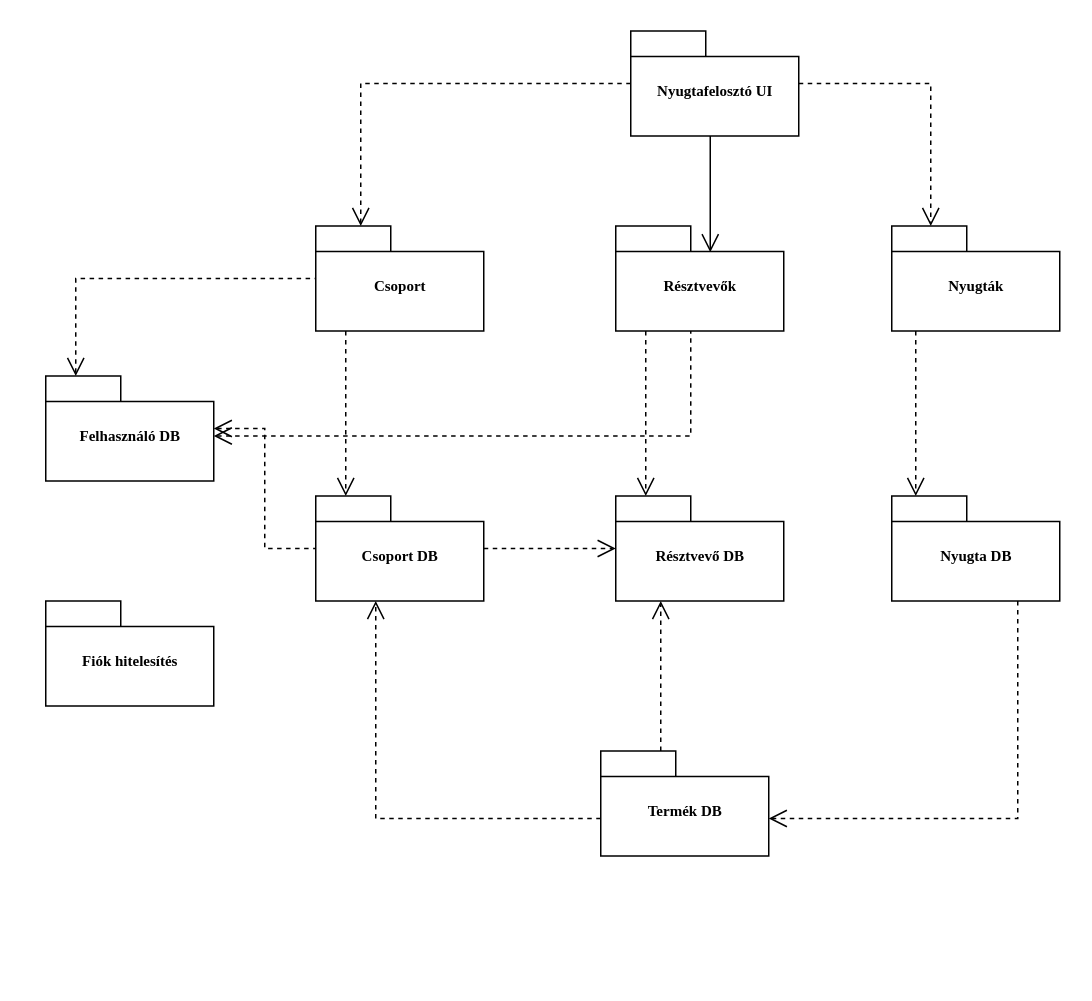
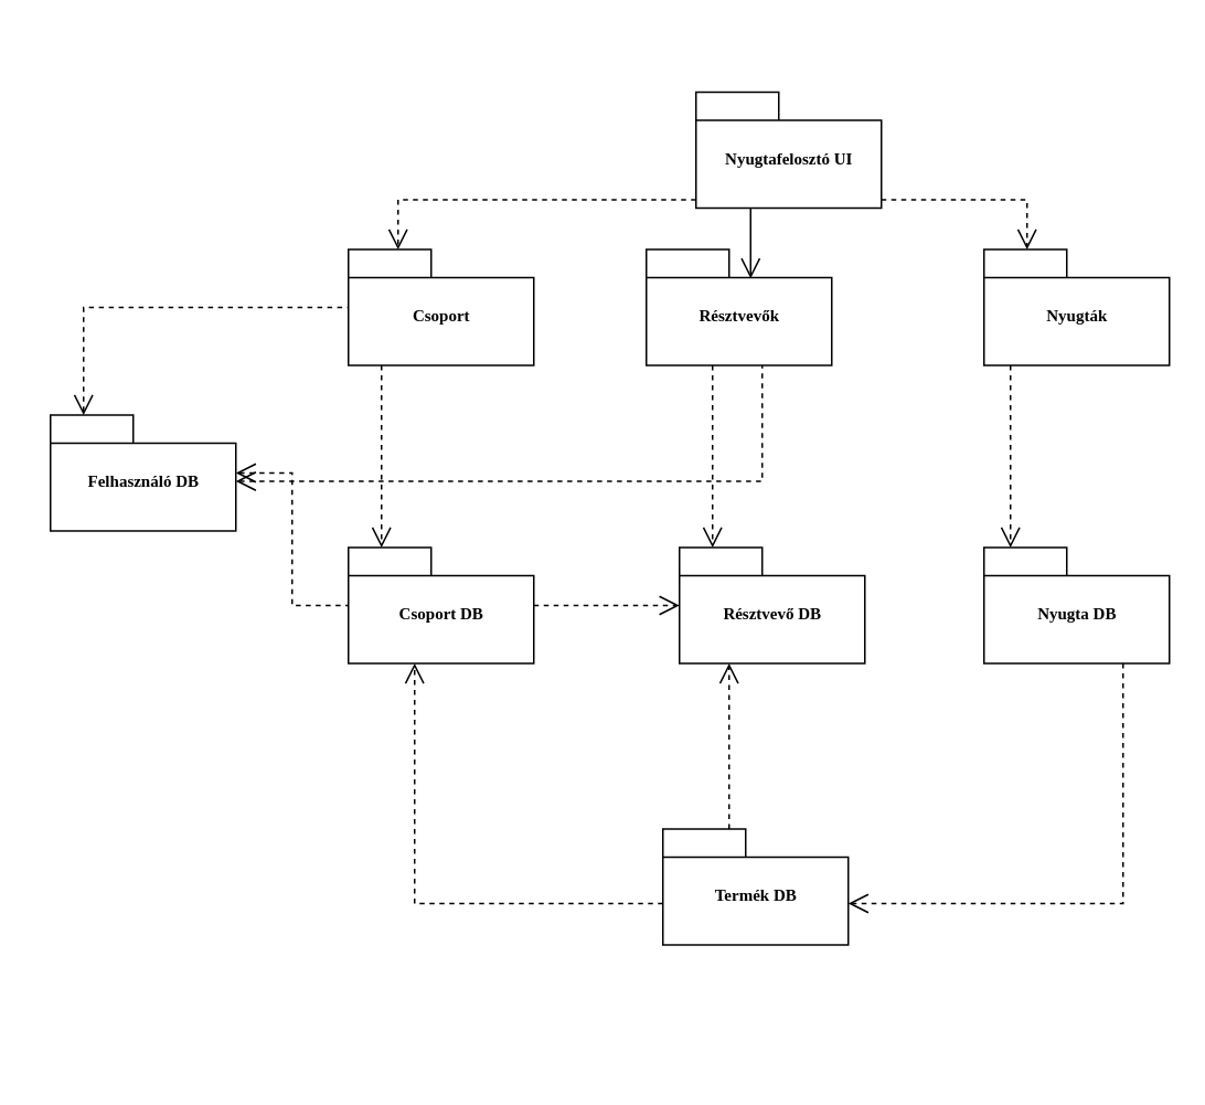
  <mxCell id="0" />
  <mxCell id="1" parent="0" />
  <mxCell id="2" style="edgeStyle=elbowEdgeStyle;rounded=0;html=1;dashed=1;labelBackgroundColor=none;startFill=0;endArrow=open;endFill=0;endSize=10;fontFamily=Verdana;fontSize=10;" parent="1" source="8" target="7" edge="1"><mxGeometry relative="1" as="geometry"><Array as="points"><mxPoint x="440" y="450" /></Array></mxGeometry></mxCell>
  <mxCell id="3" style="edgeStyle=elbowEdgeStyle;rounded=0;html=1;dashed=1;labelBackgroundColor=none;startFill=0;endArrow=open;endFill=0;endSize=10;fontFamily=Verdana;fontSize=10;" parent="1" source="5" edge="1"><mxGeometry relative="1" as="geometry"><Array as="points"><mxPoint x="678" y="390" /></Array><mxPoint x="678" y="410" as="sourcePoint" /><mxPoint x="512" y="545" as="targetPoint" /></mxGeometry></mxCell>
  <mxCell id="4" style="edgeStyle=elbowEdgeStyle;rounded=0;html=1;dashed=1;labelBackgroundColor=none;startFill=0;endArrow=open;endFill=0;endSize=10;fontFamily=Verdana;fontSize=10;" parent="1" source="8" edge="1"><mxGeometry relative="1" as="geometry"><Array as="points"><mxPoint x="250" y="545" /><mxPoint x="400" y="645" /><mxPoint x="130" y="635" /><mxPoint x="20" y="635" /><mxPoint x="100" y="645" /><mxPoint x="510" y="565" /><mxPoint x="290" y="645" /></Array><mxPoint x="330" y="545" as="sourcePoint" /><mxPoint x="250" y="400" as="targetPoint" /></mxGeometry></mxCell>
  <mxCell id="5" value="Nyugta DB" style="shape=folder;fontStyle=1;spacingTop=10;tabWidth=50;tabHeight=17;tabPosition=left;html=1;rounded=0;shadow=0;comic=0;labelBackgroundColor=none;strokeColor=#000000;strokeWidth=1;fillColor=#ffffff;fontFamily=Verdana;fontSize=10;fontColor=#000000;align=center;" parent="1" vertex="1"><mxGeometry x="594" y="330" width="112" height="70" as="geometry" /></mxCell>
  <mxCell id="6" value="Csoport DB" style="shape=folder;fontStyle=1;spacingTop=10;tabWidth=50;tabHeight=17;tabPosition=left;html=1;rounded=0;shadow=0;comic=0;labelBackgroundColor=none;strokeColor=#000000;strokeWidth=1;fillColor=#ffffff;fontFamily=Verdana;fontSize=10;fontColor=#000000;align=center;" parent="1" vertex="1"><mxGeometry x="210" y="330" width="112" height="70" as="geometry" /></mxCell>
  <mxCell id="7" value="Résztvevő DB" style="shape=folder;fontStyle=1;spacingTop=10;tabWidth=50;tabHeight=17;tabPosition=left;html=1;rounded=0;shadow=0;comic=0;labelBackgroundColor=none;strokeColor=#000000;strokeWidth=1;fillColor=#ffffff;fontFamily=Verdana;fontSize=10;fontColor=#000000;align=center;" parent="1" vertex="1"><mxGeometry x="410" y="330" width="112" height="70" as="geometry" /></mxCell>
  <mxCell id="8" value="Termék DB" style="shape=folder;fontStyle=1;spacingTop=10;tabWidth=50;tabHeight=17;tabPosition=left;html=1;rounded=0;shadow=0;comic=0;labelBackgroundColor=none;strokeColor=#000000;strokeWidth=1;fillColor=#ffffff;fontFamily=Verdana;fontSize=10;fontColor=#000000;align=center;" parent="1" vertex="1"><mxGeometry x="400" y="500" width="112" height="70" as="geometry" /></mxCell>
  <mxCell id="9" style="rounded=0;html=1;dashed=1;labelBackgroundColor=none;startFill=0;endArrow=open;endFill=0;endSize=10;fontFamily=Verdana;fontSize=10;edgeStyle=elbowEdgeStyle;" parent="1" source="6" target="7" edge="1"><mxGeometry relative="1" as="geometry"><mxPoint x="536" y="430" as="sourcePoint" /><mxPoint x="537" y="478" as="targetPoint" /></mxGeometry></mxCell>
  <mxCell id="10" style="edgeStyle=elbowEdgeStyle;rounded=0;html=1;dashed=1;labelBackgroundColor=none;startFill=0;endArrow=none;endFill=0;endSize=10;fontFamily=Verdana;fontSize=10;startArrow=open;startSize=10;" parent="1" source="12" target="6" edge="1"><mxGeometry relative="1" as="geometry" /></mxCell>
  <mxCell id="11" style="edgeStyle=elbowEdgeStyle;rounded=0;orthogonalLoop=1;jettySize=auto;html=1;startArrow=open;startFill=0;endArrow=none;endFill=0;startSize=10;dashed=1;endSize=10;" parent="1" source="12" target="18" edge="1"><mxGeometry relative="1" as="geometry"><Array as="points"><mxPoint x="50" y="230" /><mxPoint x="70" y="220" /><mxPoint x="100" y="290" /></Array></mxGeometry></mxCell>
  <mxCell id="12" value="Felhasználó DB" style="shape=folder;fontStyle=1;spacingTop=10;tabWidth=50;tabHeight=17;tabPosition=left;html=1;rounded=0;shadow=0;comic=0;labelBackgroundColor=none;strokeColor=#000000;strokeWidth=1;fillColor=#ffffff;fontFamily=Verdana;fontSize=10;fontColor=#000000;align=center;" parent="1" vertex="1"><mxGeometry x="30" y="250" width="112" height="70" as="geometry" /></mxCell>
- <mxCell id="13" value="Fiók hitelesítés" style="shape=folder;fontStyle=1;spacingTop=10;tabWidth=50;tabHeight=17;tabPosition=left;html=1;rounded=0;shadow=0;comic=0;labelBackgroundColor=none;strokeColor=#000000;strokeWidth=1;fillColor=#ffffff;fontFamily=Verdana;fontSize=10;fontColor=#000000;align=center;" parent="1" vertex="1"><mxGeometry x="30" y="400" width="112" height="70" as="geometry" /></mxCell>
  <mxCell id="14" style="edgeStyle=elbowEdgeStyle;rounded=0;html=1;entryX=0.559;entryY=0.251;entryPerimeter=0;dashed=0;labelBackgroundColor=none;startFill=0;endArrow=open;endFill=0;endSize=10;fontFamily=Verdana;fontSize=10;" parent="1" source="17" target="19" edge="1"><mxGeometry relative="1" as="geometry" /></mxCell>
  <mxCell id="15" style="edgeStyle=elbowEdgeStyle;rounded=0;html=1;dashed=1;labelBackgroundColor=none;startFill=0;endArrow=open;endFill=0;endSize=10;fontFamily=Verdana;fontSize=10;" parent="1" source="17" target="20" edge="1"><mxGeometry relative="1" as="geometry"><Array as="points"><mxPoint x="620" y="120" /><mxPoint x="600" y="60" /><mxPoint x="630" y="90" /></Array></mxGeometry></mxCell>
  <mxCell id="16" style="edgeStyle=elbowEdgeStyle;rounded=0;html=1;dashed=1;labelBackgroundColor=none;startFill=0;endArrow=open;endFill=0;endSize=10;fontFamily=Verdana;fontSize=10;" parent="1" source="17" target="18" edge="1"><mxGeometry relative="1" as="geometry"><Array as="points"><mxPoint x="240" y="120" /><mxPoint x="290" y="110" /></Array></mxGeometry></mxCell>
- <mxCell id="17" value="Nyugtafelosztó UI" style="shape=folder;fontStyle=1;spacingTop=10;tabWidth=50;tabHeight=17;tabPosition=left;html=1;rounded=0;shadow=0;comic=0;labelBackgroundColor=none;strokeColor=#000000;strokeWidth=1;fillColor=#ffffff;fontFamily=Verdana;fontSize=10;fontColor=#000000;align=center;" parent="1" vertex="1"><mxGeometry x="420" y="20" width="112" height="70" as="geometry" /></mxCell>
+ <mxCell id="17" value="Nyugtafelosztó UI" style="shape=folder;fontStyle=1;spacingTop=10;tabWidth=50;tabHeight=17;tabPosition=left;html=1;rounded=0;shadow=0;comic=0;labelBackgroundColor=none;strokeColor=#000000;strokeWidth=1;fillColor=#ffffff;fontFamily=Verdana;fontSize=10;fontColor=#000000;align=center;" parent="1" vertex="1"><mxGeometry x="420" y="55" width="112" height="70" as="geometry" /></mxCell>
  <mxCell id="18" value="Csoport" style="shape=folder;fontStyle=1;spacingTop=10;tabWidth=50;tabHeight=17;tabPosition=left;html=1;rounded=0;shadow=0;comic=0;labelBackgroundColor=none;strokeColor=#000000;strokeWidth=1;fillColor=#ffffff;fontFamily=Verdana;fontSize=10;fontColor=#000000;align=center;" parent="1" vertex="1"><mxGeometry x="210" y="150" width="112" height="70" as="geometry" /></mxCell>
- <mxCell id="19" value="Résztvevők" style="shape=folder;fontStyle=1;spacingTop=10;tabWidth=50;tabHeight=17;tabPosition=left;html=1;rounded=0;shadow=0;comic=0;labelBackgroundColor=none;strokeColor=#000000;strokeWidth=1;fillColor=#ffffff;fontFamily=Verdana;fontSize=10;fontColor=#000000;align=center;" parent="1" vertex="1"><mxGeometry x="410" y="150" width="112" height="70" as="geometry" /></mxCell>
+ <mxCell id="19" value="Résztvevők" style="shape=folder;fontStyle=1;spacingTop=10;tabWidth=50;tabHeight=17;tabPosition=left;html=1;rounded=0;shadow=0;comic=0;labelBackgroundColor=none;strokeColor=#000000;strokeWidth=1;fillColor=#ffffff;fontFamily=Verdana;fontSize=10;fontColor=#000000;align=center;" parent="1" vertex="1"><mxGeometry x="390" y="150" width="112" height="70" as="geometry" /></mxCell>
  <mxCell id="20" value="Nyugták" style="shape=folder;fontStyle=1;spacingTop=10;tabWidth=50;tabHeight=17;tabPosition=left;html=1;rounded=0;shadow=0;comic=0;labelBackgroundColor=none;strokeColor=#000000;strokeWidth=1;fillColor=#ffffff;fontFamily=Verdana;fontSize=10;fontColor=#000000;align=center;" parent="1" vertex="1"><mxGeometry x="594" y="150" width="112" height="70" as="geometry" /></mxCell>
  <mxCell id="21" style="rounded=0;html=1;dashed=1;labelBackgroundColor=none;startFill=0;endArrow=none;endFill=0;endSize=10;fontFamily=Verdana;fontSize=10;startSize=10;startArrow=open;edgeStyle=elbowEdgeStyle;" parent="1" source="12" target="19" edge="1"><mxGeometry relative="1" as="geometry"><mxPoint x="192" y="355" as="sourcePoint" /><mxPoint x="474" y="355" as="targetPoint" /><Array as="points"><mxPoint x="460" y="290" /><mxPoint x="340" y="320" /><mxPoint x="470" y="260" /><mxPoint x="370" y="280" /></Array></mxGeometry></mxCell>
  <mxCell id="22" style="edgeStyle=elbowEdgeStyle;rounded=0;html=1;dashed=1;labelBackgroundColor=none;startFill=0;endArrow=open;endFill=0;endSize=10;fontFamily=Verdana;fontSize=10;" parent="1" source="18" target="6" edge="1"><mxGeometry relative="1" as="geometry"><mxPoint x="483" y="100" as="sourcePoint" /><mxPoint x="483" y="178" as="targetPoint" /><Array as="points"><mxPoint x="230" y="270" /><mxPoint x="240" y="250" /></Array></mxGeometry></mxCell>
  <mxCell id="23" style="edgeStyle=elbowEdgeStyle;rounded=0;html=1;dashed=1;labelBackgroundColor=none;startFill=0;endArrow=open;endFill=0;endSize=10;fontFamily=Verdana;fontSize=10;" parent="1" source="19" target="7" edge="1"><mxGeometry relative="1" as="geometry"><mxPoint x="493" y="110" as="sourcePoint" /><mxPoint x="493" y="188" as="targetPoint" /><Array as="points"><mxPoint x="430" y="260" /></Array></mxGeometry></mxCell>
  <mxCell id="24" style="edgeStyle=elbowEdgeStyle;rounded=0;html=1;dashed=1;labelBackgroundColor=none;startFill=0;endArrow=open;endFill=0;endSize=10;fontFamily=Verdana;fontSize=10;" parent="1" source="20" target="5" edge="1"><mxGeometry relative="1" as="geometry"><mxPoint x="503" y="120" as="sourcePoint" /><mxPoint x="503" y="198" as="targetPoint" /><Array as="points"><mxPoint x="610" y="260" /><mxPoint x="620" y="250" /></Array></mxGeometry></mxCell>
